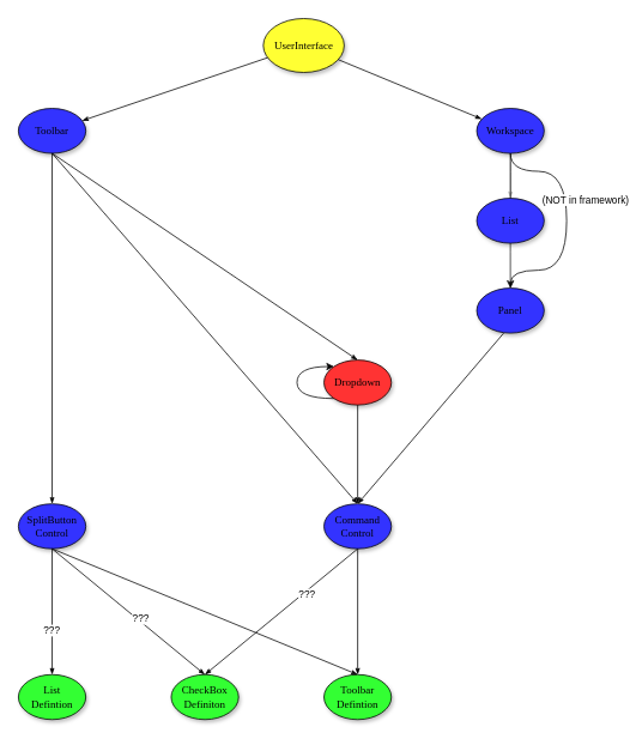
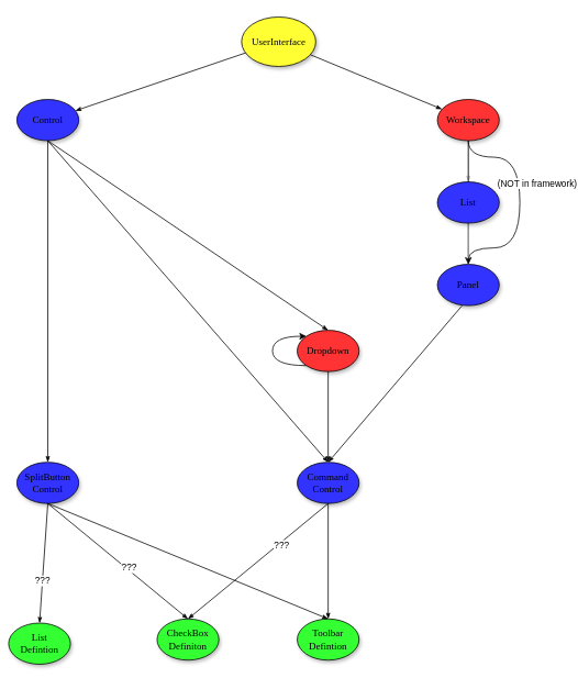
  <mxCell id="0" />
  <mxCell id="1" parent="0" />
  <mxCell id="2" style="edgeStyle=none;rounded=1;html=1;labelBackgroundColor=none;startArrow=none;startFill=0;startSize=5;endArrow=classicThin;endFill=1;endSize=5;jettySize=auto;orthogonalLoop=1;strokeWidth=1;fontFamily=Verdana;fontSize=12" parent="1" source="4" target="7" edge="1"><mxGeometry relative="1" as="geometry" /></mxCell>
  <mxCell id="3" value="" style="edgeStyle=none;rounded=1;html=1;labelBackgroundColor=none;startArrow=none;startFill=0;startSize=5;endArrow=classicThin;endFill=1;endSize=5;jettySize=auto;orthogonalLoop=1;strokeWidth=1;fontFamily=Verdana;fontSize=12" parent="1" source="4" target="11" edge="1"><mxGeometry x="-0.089" y="10" relative="1" as="geometry"><Array as="points" /><mxPoint as="offset" /></mxGeometry></mxCell>
  <mxCell id="4" value="UserInterface" style="ellipse;whiteSpace=wrap;html=1;rounded=0;shadow=1;comic=0;labelBackgroundColor=none;strokeWidth=1;fontFamily=Verdana;fontSize=12;align=center;fillColor=#FFFF33;" parent="1" vertex="1"><mxGeometry x="292.5" y="20" width="90" height="60" as="geometry" /></mxCell>
  <mxCell id="5" value="" style="edgeStyle=none;rounded=1;html=1;labelBackgroundColor=none;startArrow=none;startFill=0;startSize=5;endArrow=classicThin;endFill=1;endSize=5;jettySize=auto;orthogonalLoop=1;strokeColor=#B3B3B3;strokeWidth=1;fontFamily=Verdana;fontSize=12" parent="1" source="7" target="9" edge="1"><mxGeometry relative="1" as="geometry" /></mxCell>
  <mxCell id="6" style="edgeStyle=orthogonalEdgeStyle;curved=1;rounded=0;orthogonalLoop=1;jettySize=auto;html=1;exitX=0.5;exitY=1;exitDx=0;exitDy=0;entryX=0.5;entryY=0;entryDx=0;entryDy=0;" edge="1" parent="1" source="7" target="10"><mxGeometry relative="1" as="geometry"><mxPoint x="620" y="290" as="targetPoint" /></mxGeometry></mxCell>
- <mxCell id="7" value="&lt;span&gt;Workspace&lt;br&gt;&lt;/span&gt;" style="ellipse;whiteSpace=wrap;html=1;rounded=0;shadow=1;comic=0;labelBackgroundColor=none;strokeWidth=1;fontFamily=Verdana;fontSize=12;align=center;fillColor=#3333FF;" parent="1" vertex="1"><mxGeometry x="530" y="120" width="75" height="50" as="geometry" /></mxCell>
+ <mxCell id="7" value="&lt;span&gt;Workspace&lt;br&gt;&lt;/span&gt;" style="ellipse;whiteSpace=wrap;html=1;rounded=0;shadow=1;comic=0;labelBackgroundColor=none;strokeWidth=1;fontFamily=Verdana;fontSize=12;align=center;fillColor=#ff3333;" parent="1" vertex="1"><mxGeometry x="530" y="120" width="75" height="50" as="geometry" /></mxCell>
  <mxCell id="8" value="" style="edgeStyle=none;rounded=1;html=1;labelBackgroundColor=none;startArrow=none;startFill=0;startSize=5;endArrow=classicThin;endFill=1;endSize=5;jettySize=auto;orthogonalLoop=1;strokeColor=#B3B3B3;strokeWidth=1;fontFamily=Verdana;fontSize=12" parent="1" source="9" target="10" edge="1"><mxGeometry relative="1" as="geometry" /></mxCell>
  <mxCell id="9" value="&lt;span&gt;List&lt;br&gt;&lt;/span&gt;" style="ellipse;whiteSpace=wrap;html=1;rounded=0;shadow=1;comic=0;labelBackgroundColor=none;strokeWidth=1;fontFamily=Verdana;fontSize=12;align=center;fillColor=#3333FF;" parent="1" vertex="1"><mxGeometry x="530" y="220" width="75" height="50" as="geometry" /></mxCell>
  <mxCell id="10" value="Panel" style="ellipse;whiteSpace=wrap;html=1;rounded=0;shadow=1;comic=0;labelBackgroundColor=none;strokeWidth=1;fontFamily=Verdana;fontSize=12;align=center;fillColor=#3333FF;" parent="1" vertex="1"><mxGeometry x="530" y="320" width="75" height="50" as="geometry" /></mxCell>
- <mxCell id="11" value="Toolbar" style="ellipse;whiteSpace=wrap;html=1;rounded=0;shadow=1;comic=0;labelBackgroundColor=none;strokeWidth=1;fontFamily=Verdana;fontSize=12;align=center;fillColor=#3333FF;" parent="1" vertex="1"><mxGeometry x="20" y="120" width="75" height="50" as="geometry" /></mxCell>
+ <mxCell id="11" value="Control" style="ellipse;whiteSpace=wrap;html=1;rounded=0;shadow=1;comic=0;labelBackgroundColor=none;strokeWidth=1;fontFamily=Verdana;fontSize=12;align=center;fillColor=#3333FF;" parent="1" vertex="1"><mxGeometry x="20" y="120" width="75" height="50" as="geometry" /></mxCell>
  <mxCell id="12" value="&lt;span&gt;CheckBox&lt;br&gt;Definiton&lt;br&gt;&lt;/span&gt;" style="ellipse;whiteSpace=wrap;html=1;rounded=0;shadow=1;comic=0;labelBackgroundColor=none;strokeWidth=1;fontFamily=Verdana;fontSize=12;align=center;fillColor=#33FF33;" vertex="1" parent="1"><mxGeometry x="190" y="750" width="75" height="50" as="geometry" /></mxCell>
  <mxCell id="13" value="&lt;span&gt;Toolbar&lt;br&gt;Defintion&lt;br&gt;&lt;/span&gt;" style="ellipse;whiteSpace=wrap;html=1;rounded=0;shadow=1;comic=0;labelBackgroundColor=none;strokeWidth=1;fontFamily=Verdana;fontSize=12;align=center;fillColor=#33FF33;" vertex="1" parent="1"><mxGeometry x="360" y="750" width="75" height="50" as="geometry" /></mxCell>
- <mxCell id="14" value="&lt;span&gt;List&lt;br&gt;Defintion&lt;/span&gt;" style="ellipse;whiteSpace=wrap;html=1;rounded=0;shadow=1;comic=0;labelBackgroundColor=none;strokeWidth=1;fontFamily=Verdana;fontSize=12;align=center;fillColor=#33FF33;" vertex="1" parent="1"><mxGeometry x="20" y="750" width="75" height="50" as="geometry" /></mxCell>
+ <mxCell id="14" value="&lt;span&gt;List&lt;br&gt;Defintion&lt;/span&gt;" style="ellipse;whiteSpace=wrap;html=1;rounded=0;shadow=1;comic=0;labelBackgroundColor=none;strokeWidth=1;fontFamily=Verdana;fontSize=12;align=center;fillColor=#33FF33;" vertex="1" parent="1"><mxGeometry x="10" y="755" width="75" height="50" as="geometry" /></mxCell>
  <mxCell id="15" value="&lt;span&gt;SplitButton&lt;br&gt;Control&lt;/span&gt;" style="ellipse;whiteSpace=wrap;html=1;rounded=0;shadow=1;comic=0;labelBackgroundColor=none;strokeWidth=1;fontFamily=Verdana;fontSize=12;align=center;fillColor=#3333ff;" vertex="1" parent="1"><mxGeometry x="20" y="560" width="75" height="50" as="geometry" /></mxCell>
  <mxCell id="16" style="edgeStyle=orthogonalEdgeStyle;curved=1;rounded=0;orthogonalLoop=1;jettySize=auto;html=1;exitX=0;exitY=1;exitDx=0;exitDy=0;strokeColor=#000000;entryX=0;entryY=0;entryDx=0;entryDy=0;" edge="1" parent="1" source="17" target="17"><mxGeometry relative="1" as="geometry"><mxPoint x="210" y="430" as="targetPoint" /><Array as="points"><mxPoint x="330" y="443" /><mxPoint x="330" y="407" /></Array></mxGeometry></mxCell>
  <mxCell id="17" value="&lt;span&gt;Dropdown&lt;br&gt;&lt;/span&gt;" style="ellipse;whiteSpace=wrap;html=1;rounded=0;shadow=1;comic=0;labelBackgroundColor=none;strokeWidth=1;fontFamily=Verdana;fontSize=12;align=center;fillColor=#FF3333;" vertex="1" parent="1"><mxGeometry x="360" y="400" width="75" height="50" as="geometry" /></mxCell>
  <mxCell id="18" value="&lt;span&gt;Command&lt;br&gt;Control&lt;br&gt;&lt;/span&gt;" style="ellipse;whiteSpace=wrap;html=1;rounded=0;shadow=1;comic=0;labelBackgroundColor=none;strokeWidth=1;fontFamily=Verdana;fontSize=12;align=center;fillColor=#3333ff;" vertex="1" parent="1"><mxGeometry x="360" y="560" width="75" height="50" as="geometry" /></mxCell>
  <mxCell id="19" value="" style="edgeStyle=none;rounded=1;html=1;labelBackgroundColor=none;startArrow=none;startFill=0;startSize=5;endArrow=classicThin;endFill=1;endSize=5;jettySize=auto;orthogonalLoop=1;strokeWidth=1;fontFamily=Verdana;fontSize=12;exitX=0.5;exitY=1;exitDx=0;exitDy=0;entryX=0.5;entryY=0;entryDx=0;entryDy=0;" edge="1" parent="1" source="17" target="18"><mxGeometry relative="1" as="geometry"><mxPoint x="210" y="610" as="sourcePoint" /><mxPoint x="520" y="560" as="targetPoint" /><Array as="points" /></mxGeometry></mxCell>
  <mxCell id="20" value="" style="edgeStyle=none;rounded=1;html=1;labelBackgroundColor=none;startArrow=none;startFill=0;startSize=5;endArrow=classicThin;endFill=1;endSize=5;jettySize=auto;orthogonalLoop=1;strokeWidth=1;fontFamily=Verdana;fontSize=12;exitX=0.5;exitY=1;exitDx=0;exitDy=0;entryX=0.5;entryY=0;entryDx=0;entryDy=0;" edge="1" parent="1" source="11" target="15"><mxGeometry relative="1" as="geometry"><mxPoint x="-105" y="260" as="sourcePoint" /><mxPoint x="-105" y="330" as="targetPoint" /></mxGeometry></mxCell>
  <mxCell id="21" value="" style="edgeStyle=none;rounded=1;html=1;labelBackgroundColor=none;startArrow=none;startFill=0;startSize=5;endArrow=classicThin;endFill=1;endSize=5;jettySize=auto;orthogonalLoop=1;strokeWidth=1;fontFamily=Verdana;fontSize=12;entryX=0.5;entryY=0;entryDx=0;entryDy=0;exitX=0.5;exitY=1;exitDx=0;exitDy=0;" edge="1" parent="1" source="11" target="18"><mxGeometry relative="1" as="geometry"><mxPoint x="7" y="360" as="sourcePoint" /><mxPoint x="7" y="430" as="targetPoint" /></mxGeometry></mxCell>
  <mxCell id="22" value="" style="edgeStyle=none;rounded=1;html=1;labelBackgroundColor=none;startArrow=none;startFill=0;startSize=5;endArrow=classicThin;endFill=1;endSize=5;jettySize=auto;orthogonalLoop=1;strokeWidth=1;fontFamily=Verdana;fontSize=12;exitX=0.5;exitY=1;exitDx=0;exitDy=0;entryX=0.5;entryY=0;entryDx=0;entryDy=0;" edge="1" parent="1" source="11" target="17"><mxGeometry relative="1" as="geometry"><mxPoint x="510" y="410" as="sourcePoint" /><mxPoint x="380" y="410" as="targetPoint" /></mxGeometry></mxCell>
  <mxCell id="23" value="" style="edgeStyle=none;rounded=1;html=1;labelBackgroundColor=none;startArrow=none;startFill=0;startSize=5;endArrow=classicThin;endFill=1;endSize=5;jettySize=auto;orthogonalLoop=1;strokeWidth=1;fontFamily=Verdana;fontSize=12;entryX=0.5;entryY=0;entryDx=0;entryDy=0;" edge="1" parent="1" target="18"><mxGeometry relative="1" as="geometry"><mxPoint x="560" y="370" as="sourcePoint" /><mxPoint x="520" y="490" as="targetPoint" /></mxGeometry></mxCell>
  <mxCell id="24" value="" style="edgeStyle=none;rounded=1;html=1;labelBackgroundColor=none;startArrow=none;startFill=0;startSize=5;endArrow=classicThin;endFill=1;endSize=5;jettySize=auto;orthogonalLoop=1;strokeWidth=1;fontFamily=Verdana;fontSize=12;entryX=0.5;entryY=0;entryDx=0;entryDy=0;exitX=0.5;exitY=1;exitDx=0;exitDy=0;" edge="1" parent="1" source="18" target="12"><mxGeometry relative="1" as="geometry"><mxPoint x="497" y="620" as="sourcePoint" /><mxPoint x="497" y="690" as="targetPoint" /></mxGeometry></mxCell>
  <mxCell id="25" value="???" style="edgeLabel;html=1;align=center;verticalAlign=middle;resizable=0;points=[];" vertex="1" connectable="0" parent="24"><mxGeometry x="-0.308" y="3" relative="1" as="geometry"><mxPoint as="offset" /></mxGeometry></mxCell>
  <mxCell id="26" value="" style="edgeStyle=none;rounded=1;html=1;labelBackgroundColor=none;startArrow=none;startFill=0;startSize=5;endArrow=classicThin;endFill=1;endSize=5;jettySize=auto;orthogonalLoop=1;strokeWidth=1;fontFamily=Verdana;fontSize=12;exitX=0.5;exitY=1;exitDx=0;exitDy=0;entryX=0.5;entryY=0;entryDx=0;entryDy=0;" edge="1" parent="1" source="15" target="12"><mxGeometry relative="1" as="geometry"><mxPoint x="210" y="600" as="sourcePoint" /><mxPoint x="210" y="670" as="targetPoint" /><Array as="points" /></mxGeometry></mxCell>
  <mxCell id="27" value="???" style="edgeLabel;html=1;align=center;verticalAlign=middle;resizable=0;points=[];" vertex="1" connectable="0" parent="26"><mxGeometry x="0.134" y="3" relative="1" as="geometry"><mxPoint as="offset" /></mxGeometry></mxCell>
  <mxCell id="28" value="" style="edgeStyle=none;rounded=1;html=1;labelBackgroundColor=none;startArrow=none;startFill=0;startSize=5;endArrow=classicThin;endFill=1;endSize=5;jettySize=auto;orthogonalLoop=1;strokeWidth=1;fontFamily=Verdana;fontSize=12;exitX=0.5;exitY=1;exitDx=0;exitDy=0;entryX=0.5;entryY=0;entryDx=0;entryDy=0;" edge="1" parent="1" source="15" target="13"><mxGeometry relative="1" as="geometry"><mxPoint x="540" y="630" as="sourcePoint" /><mxPoint x="640" y="620" as="targetPoint" /></mxGeometry></mxCell>
  <mxCell id="29" value="" style="edgeStyle=none;rounded=1;html=1;labelBackgroundColor=none;startArrow=none;startFill=0;startSize=5;endArrow=classicThin;endFill=1;endSize=5;jettySize=auto;orthogonalLoop=1;strokeWidth=1;fontFamily=Verdana;fontSize=12;exitX=0.5;exitY=1;exitDx=0;exitDy=0;entryX=0.5;entryY=0;entryDx=0;entryDy=0;" edge="1" parent="1" source="15" target="14"><mxGeometry relative="1" as="geometry"><mxPoint x="-3" y="650" as="sourcePoint" /><mxPoint x="-3" y="720" as="targetPoint" /></mxGeometry></mxCell>
  <mxCell id="30" value="???" style="edgeLabel;html=1;align=center;verticalAlign=middle;resizable=0;points=[];" vertex="1" connectable="0" parent="29"><mxGeometry x="0.292" y="-1" relative="1" as="geometry"><mxPoint as="offset" /></mxGeometry></mxCell>
  <mxCell id="31" value="" style="edgeStyle=none;rounded=1;html=1;labelBackgroundColor=none;startArrow=none;startFill=0;startSize=5;endArrow=classicThin;endFill=1;endSize=5;jettySize=auto;orthogonalLoop=1;strokeWidth=1;fontFamily=Verdana;fontSize=12;exitX=0.5;exitY=1;exitDx=0;exitDy=0;entryX=0.5;entryY=0;entryDx=0;entryDy=0;" edge="1" parent="1" source="18" target="13"><mxGeometry relative="1" as="geometry"><mxPoint x="497" y="640" as="sourcePoint" /><mxPoint x="260" y="730" as="targetPoint" /></mxGeometry></mxCell>
  <mxCell id="32" value="" style="edgeStyle=orthogonalEdgeStyle;rounded=1;html=1;labelBackgroundColor=none;startArrow=none;startFill=0;startSize=5;endArrow=classicThin;endFill=1;endSize=5;jettySize=auto;orthogonalLoop=1;strokeWidth=1;fontFamily=Verdana;fontSize=12;exitX=0.5;exitY=1;exitDx=0;exitDy=0;entryX=0.5;entryY=0;entryDx=0;entryDy=0;curved=1;" edge="1" parent="1" source="7" target="10"><mxGeometry relative="1" as="geometry"><mxPoint x="570" y="180" as="sourcePoint" /><mxPoint x="430" y="460" as="targetPoint" /><Array as="points"><mxPoint x="568" y="190" /><mxPoint x="630" y="190" /><mxPoint x="630" y="300" /><mxPoint x="568" y="300" /></Array></mxGeometry></mxCell>
  <mxCell id="33" value="(NOT&amp;nbsp;in framework)" style="edgeLabel;html=1;align=center;verticalAlign=middle;resizable=0;points=[];" vertex="1" connectable="0" parent="32"><mxGeometry x="-0.196" y="-3" relative="1" as="geometry"><mxPoint x="23" y="2.5" as="offset" /></mxGeometry></mxCell>
